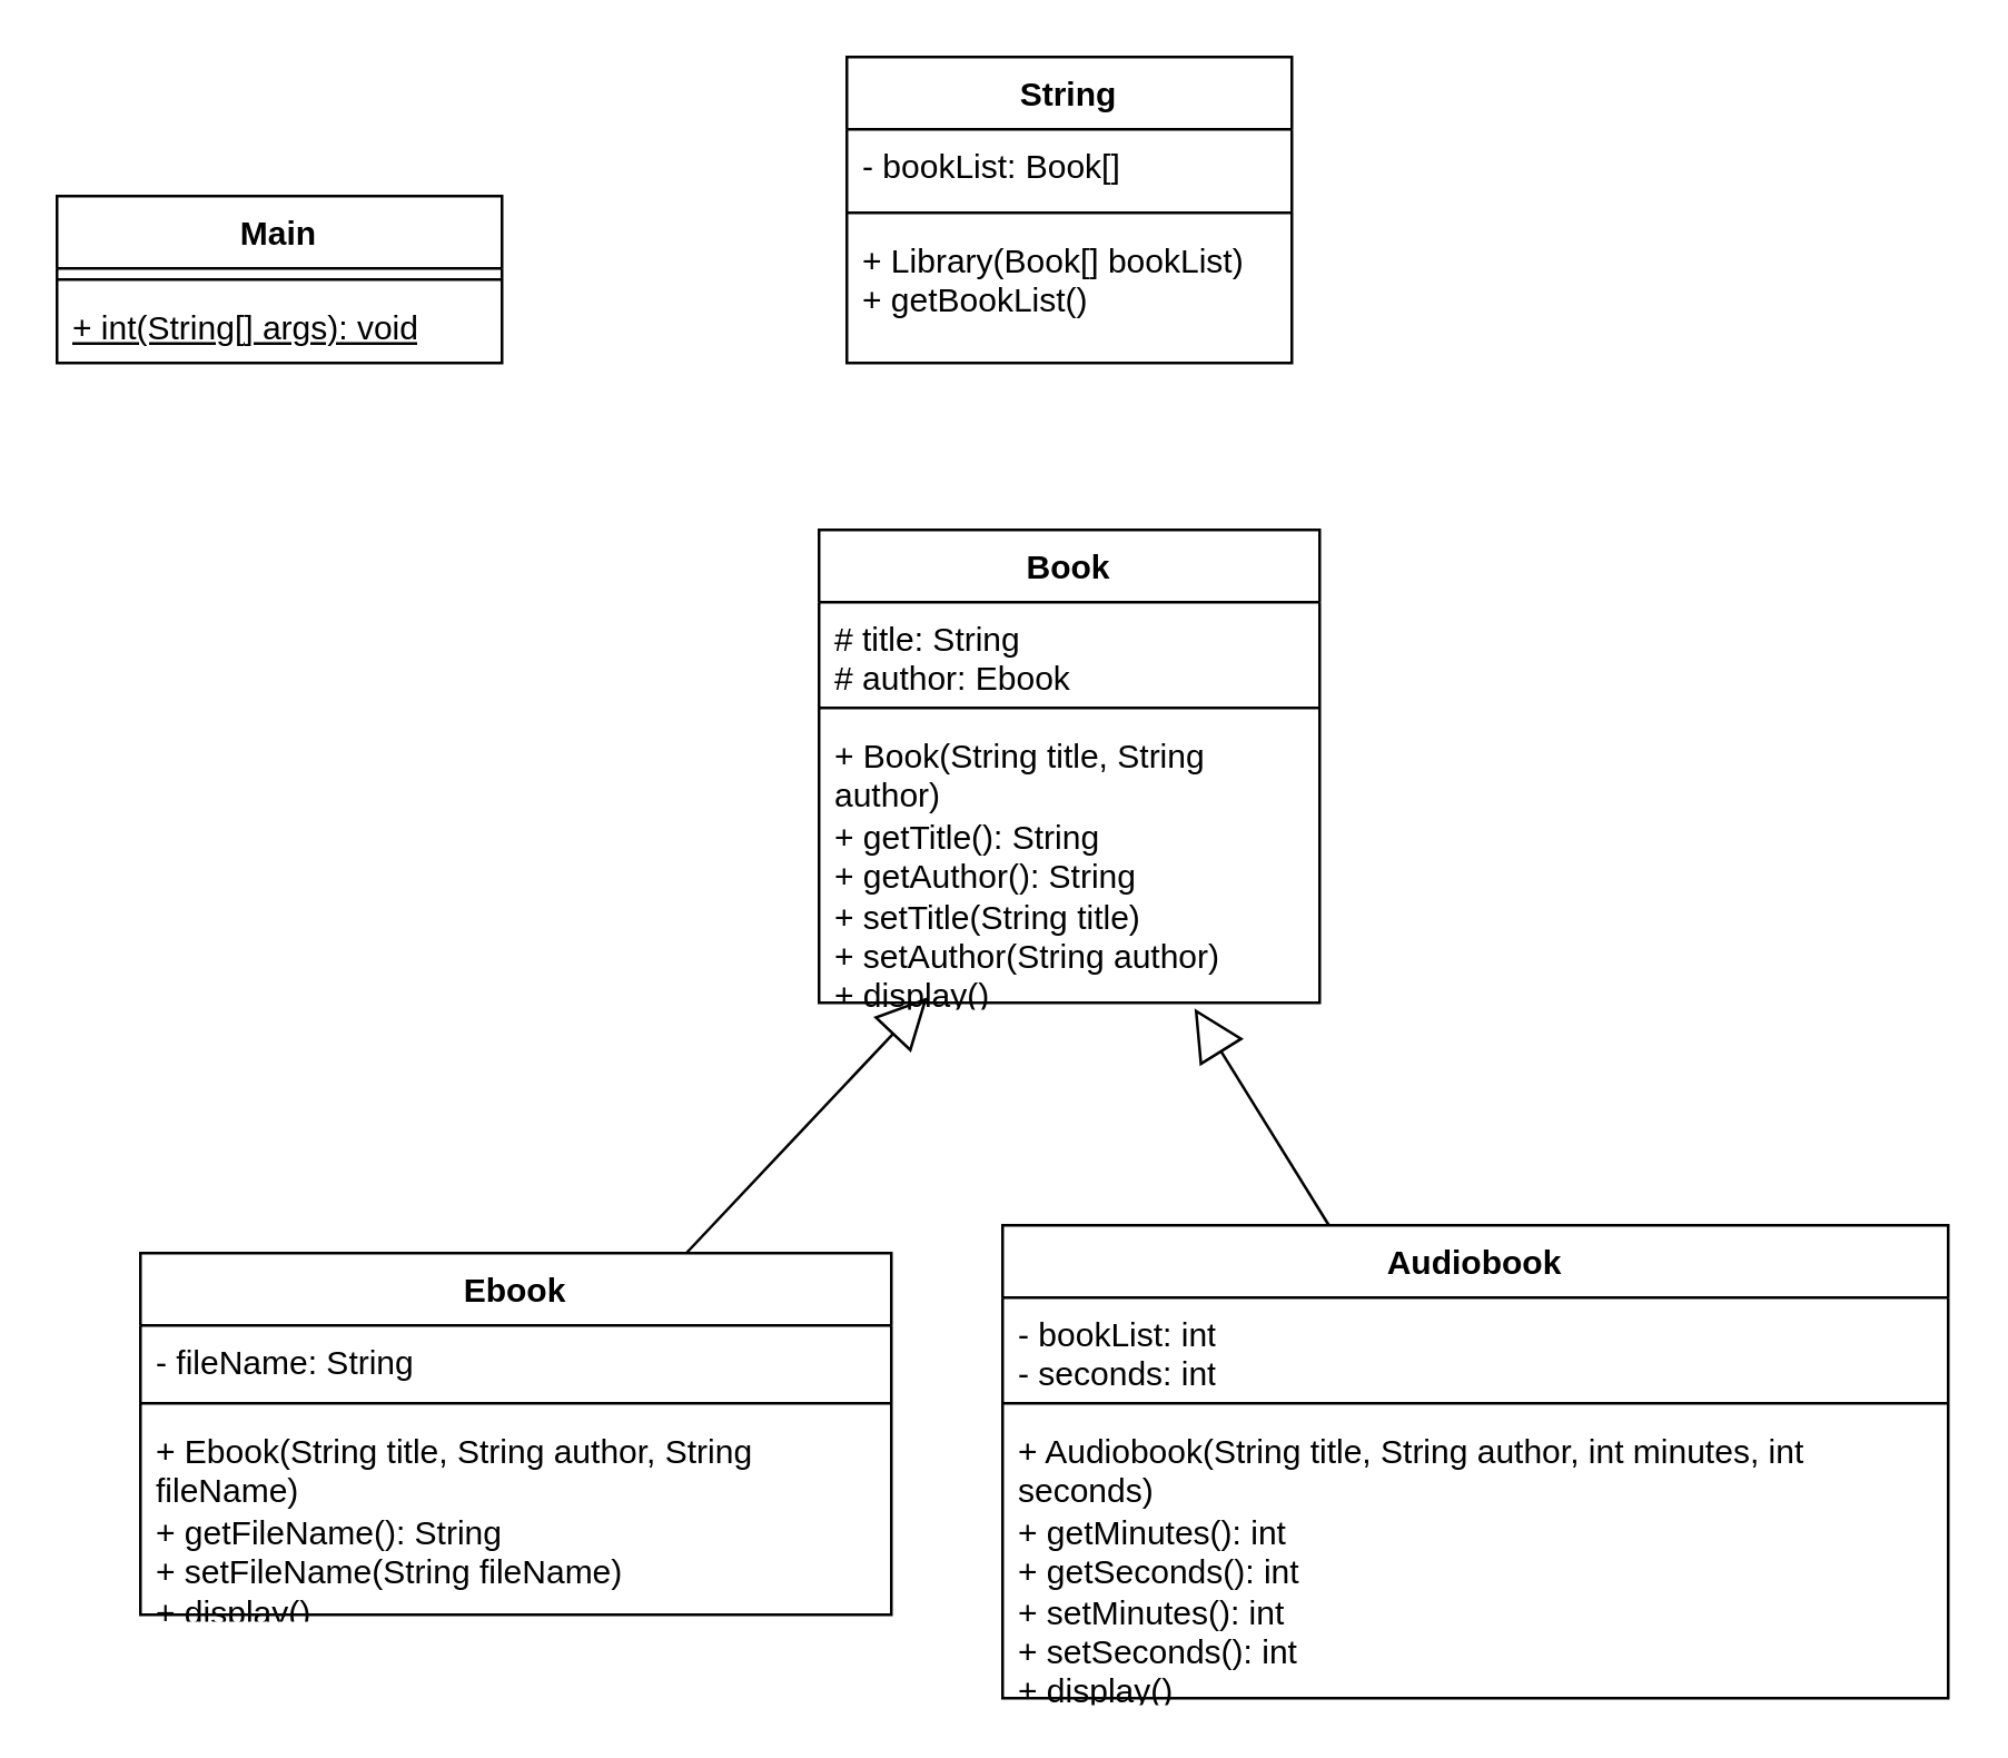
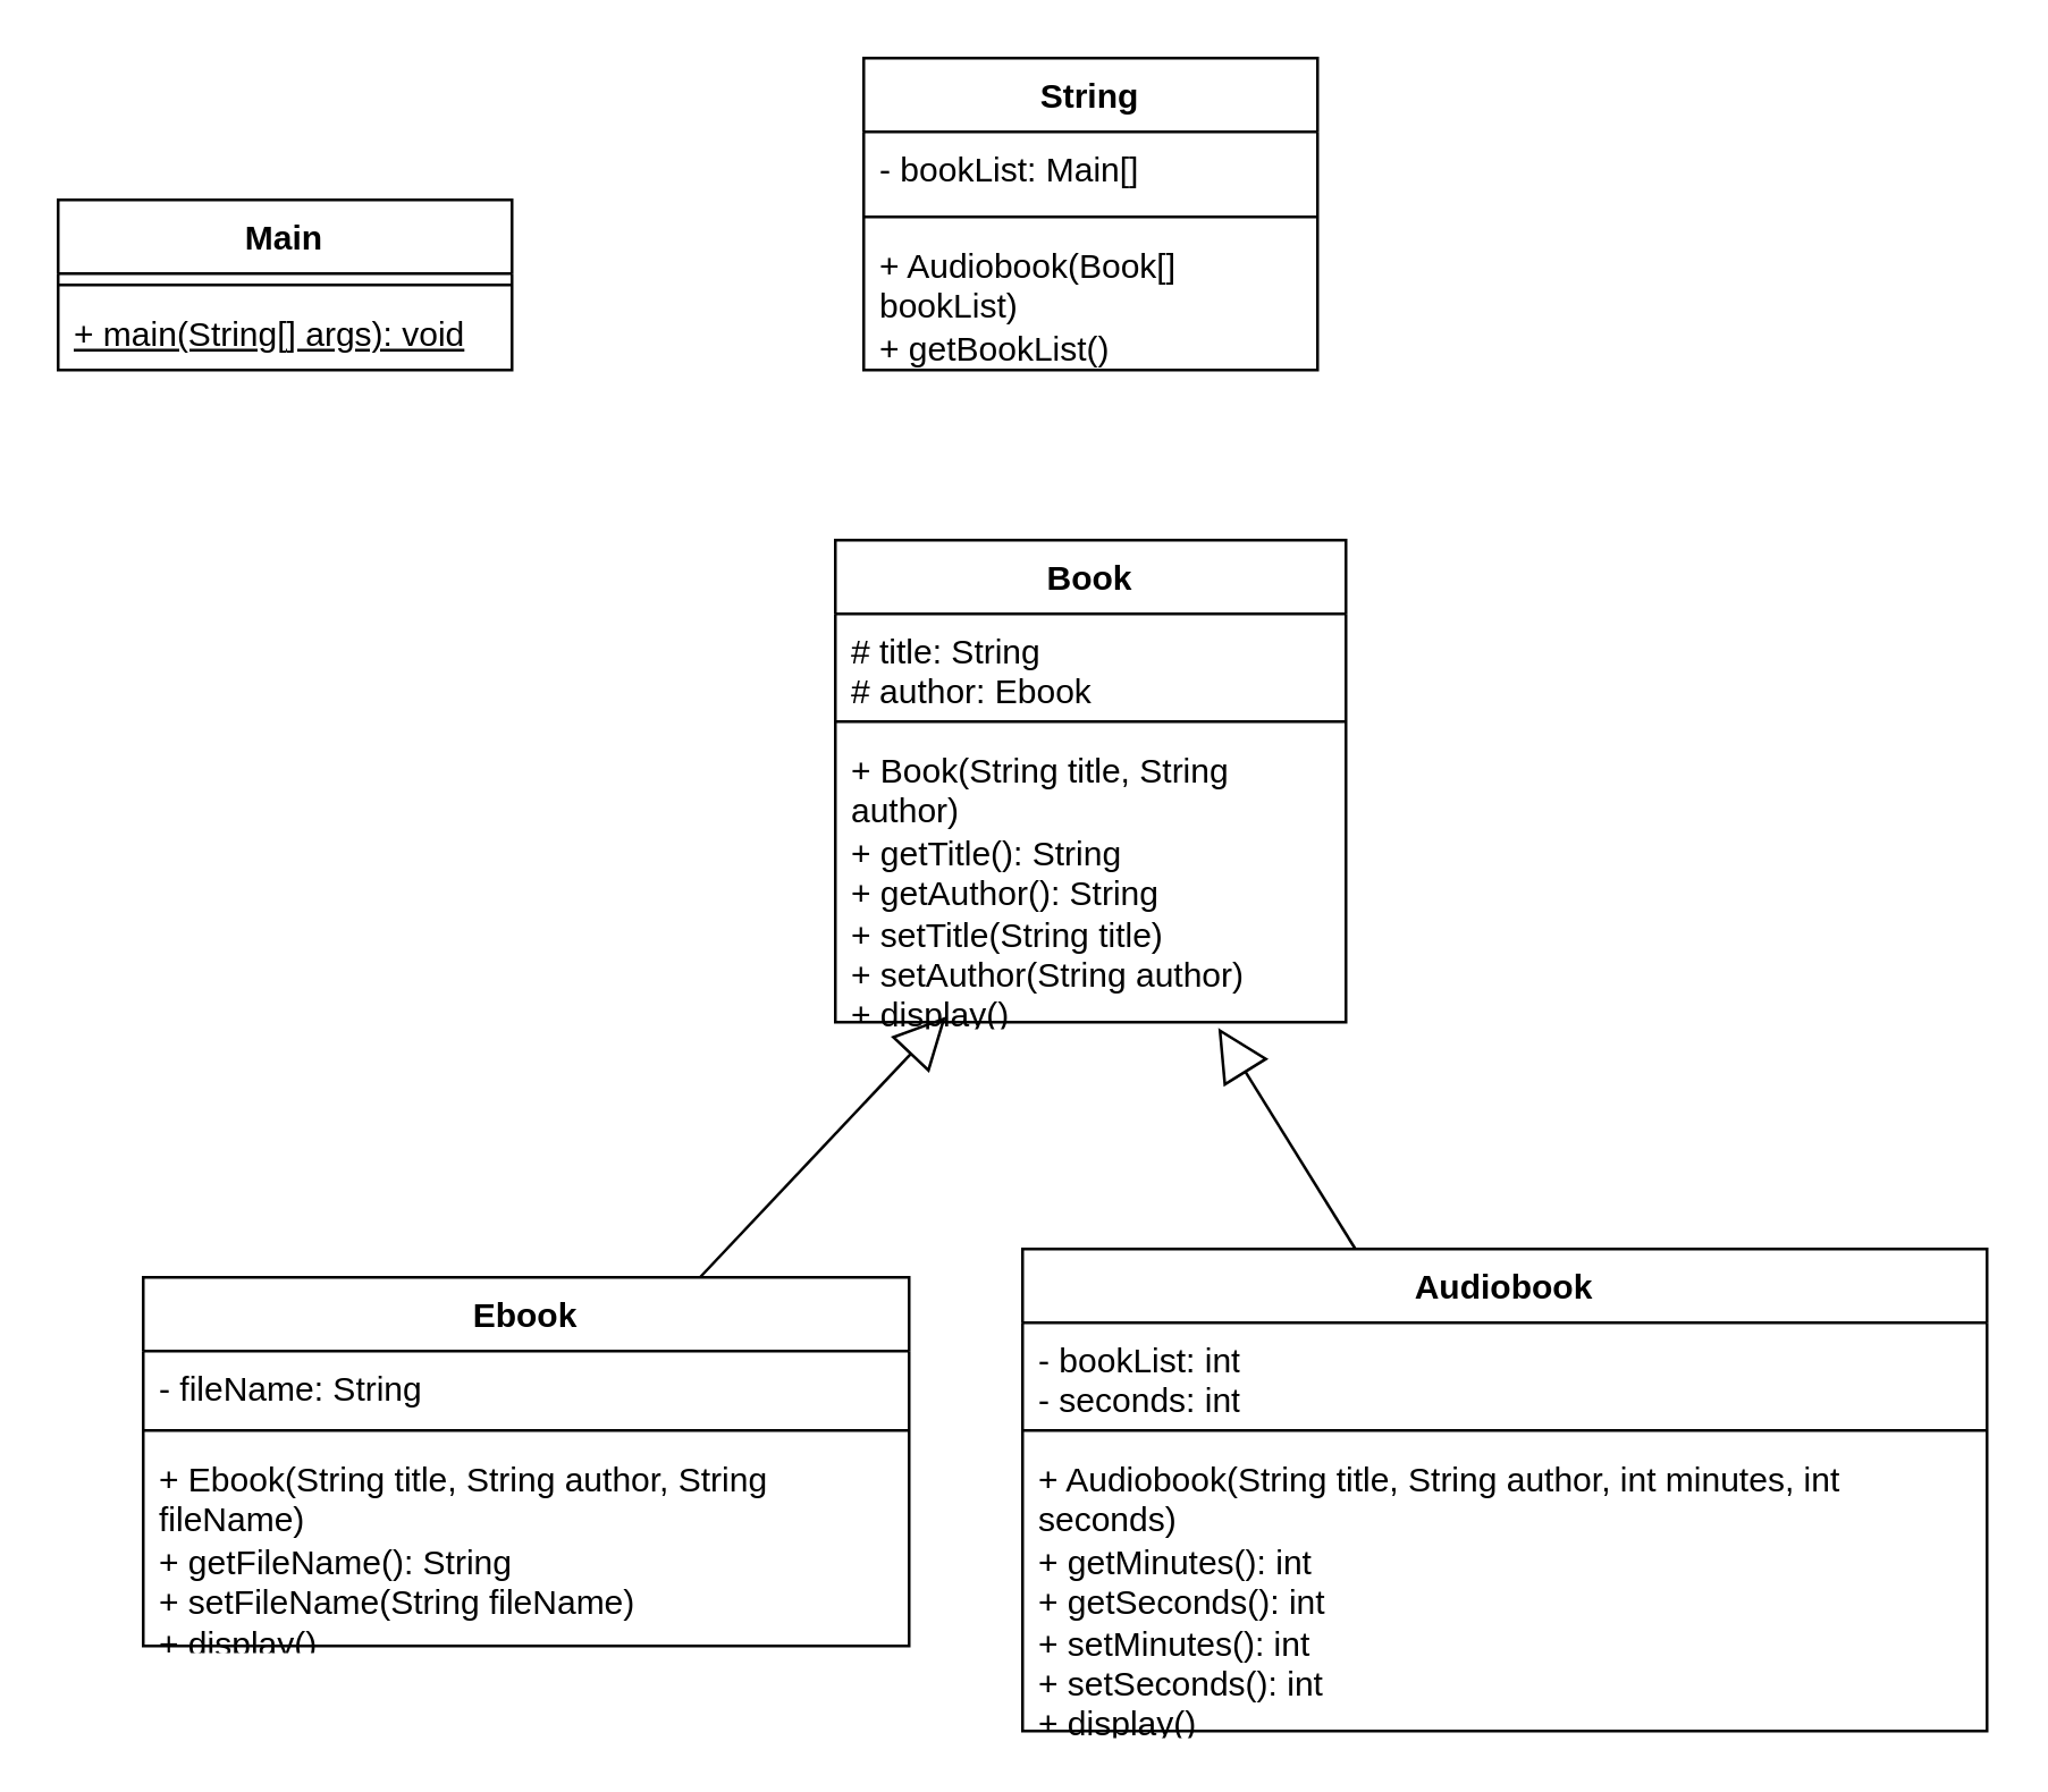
  <mxCell id="0" />
  <mxCell id="1" parent="0" />
  <mxCell id="2" value="String" style="swimlane;fontStyle=1;align=center;verticalAlign=top;childLayout=stackLayout;horizontal=1;startSize=26;horizontalStack=0;resizeParent=1;resizeParentMax=0;resizeLast=0;collapsible=1;marginBottom=0;whiteSpace=wrap;html=1;" vertex="1" parent="1"><mxGeometry x="304" y="20" width="160" height="110" as="geometry" /></mxCell>
- <mxCell id="3" value="&lt;div&gt;- bookList: Book[]&lt;/div&gt;" style="text;strokeColor=none;fillColor=none;align=left;verticalAlign=top;spacingLeft=4;spacingRight=4;overflow=hidden;rotatable=0;points=[[0,0.5],[1,0.5]];portConstraint=eastwest;whiteSpace=wrap;html=1;" vertex="1" parent="2"><mxGeometry y="26" width="160" height="26" as="geometry" /></mxCell>
+ <mxCell id="3" value="&lt;div&gt;- bookList: Main[]&lt;/div&gt;" style="text;strokeColor=none;fillColor=none;align=left;verticalAlign=top;spacingLeft=4;spacingRight=4;overflow=hidden;rotatable=0;points=[[0,0.5],[1,0.5]];portConstraint=eastwest;whiteSpace=wrap;html=1;" vertex="1" parent="2"><mxGeometry y="26" width="160" height="26" as="geometry" /></mxCell>
  <mxCell id="4" value="" style="line;strokeWidth=1;fillColor=none;align=left;verticalAlign=middle;spacingTop=-1;spacingLeft=3;spacingRight=3;rotatable=0;labelPosition=right;points=[];portConstraint=eastwest;strokeColor=inherit;" vertex="1" parent="2"><mxGeometry y="52" width="160" height="8" as="geometry" /></mxCell>
- <mxCell id="5" value="&lt;div&gt;+ Library(Book[] bookList)&lt;/div&gt;&lt;div&gt;+ getBookList()&lt;br&gt;&lt;/div&gt;" style="text;strokeColor=none;fillColor=none;align=left;verticalAlign=top;spacingLeft=4;spacingRight=4;overflow=hidden;rotatable=0;points=[[0,0.5],[1,0.5]];portConstraint=eastwest;whiteSpace=wrap;html=1;" vertex="1" parent="2"><mxGeometry y="60" width="160" height="50" as="geometry" /></mxCell>
+ <mxCell id="5" value="&lt;div&gt;+ Audiobook(Book[] bookList)&lt;/div&gt;&lt;div&gt;+ getBookList()&lt;br&gt;&lt;/div&gt;" style="text;strokeColor=none;fillColor=none;align=left;verticalAlign=top;spacingLeft=4;spacingRight=4;overflow=hidden;rotatable=0;points=[[0,0.5],[1,0.5]];portConstraint=eastwest;whiteSpace=wrap;html=1;" vertex="1" parent="2"><mxGeometry y="60" width="160" height="50" as="geometry" /></mxCell>
  <mxCell id="6" value="Main" style="swimlane;fontStyle=1;align=center;verticalAlign=top;childLayout=stackLayout;horizontal=1;startSize=26;horizontalStack=0;resizeParent=1;resizeParentMax=0;resizeLast=0;collapsible=1;marginBottom=0;whiteSpace=wrap;html=1;" vertex="1" parent="1"><mxGeometry x="20" y="70" width="160" height="60" as="geometry" /></mxCell>
  <mxCell id="7" value="" style="line;strokeWidth=1;fillColor=none;align=left;verticalAlign=middle;spacingTop=-1;spacingLeft=3;spacingRight=3;rotatable=0;labelPosition=right;points=[];portConstraint=eastwest;strokeColor=inherit;" vertex="1" parent="6"><mxGeometry y="26" width="160" height="8" as="geometry" /></mxCell>
- <mxCell id="8" value="&lt;u&gt;+ int(String[] args): void&lt;/u&gt;" style="text;strokeColor=none;fillColor=none;align=left;verticalAlign=top;spacingLeft=4;spacingRight=4;overflow=hidden;rotatable=0;points=[[0,0.5],[1,0.5]];portConstraint=eastwest;whiteSpace=wrap;html=1;" vertex="1" parent="6"><mxGeometry y="34" width="160" height="26" as="geometry" /></mxCell>
+ <mxCell id="8" value="&lt;u&gt;+ main(String[] args): void&lt;/u&gt;" style="text;strokeColor=none;fillColor=none;align=left;verticalAlign=top;spacingLeft=4;spacingRight=4;overflow=hidden;rotatable=0;points=[[0,0.5],[1,0.5]];portConstraint=eastwest;whiteSpace=wrap;html=1;" vertex="1" parent="6"><mxGeometry y="34" width="160" height="26" as="geometry" /></mxCell>
  <mxCell id="9" value="Book" style="swimlane;fontStyle=1;align=center;verticalAlign=top;childLayout=stackLayout;horizontal=1;startSize=26;horizontalStack=0;resizeParent=1;resizeParentMax=0;resizeLast=0;collapsible=1;marginBottom=0;whiteSpace=wrap;html=1;" vertex="1" parent="1"><mxGeometry x="294" y="190" width="180" height="170" as="geometry" /></mxCell>
  <mxCell id="10" value="&lt;div&gt;# title: String&lt;/div&gt;&lt;div&gt;# author: Ebook&lt;br&gt;&lt;/div&gt;" style="text;strokeColor=none;fillColor=none;align=left;verticalAlign=top;spacingLeft=4;spacingRight=4;overflow=hidden;rotatable=0;points=[[0,0.5],[1,0.5]];portConstraint=eastwest;whiteSpace=wrap;html=1;" vertex="1" parent="9"><mxGeometry y="26" width="180" height="34" as="geometry" /></mxCell>
  <mxCell id="11" value="" style="line;strokeWidth=1;fillColor=none;align=left;verticalAlign=middle;spacingTop=-1;spacingLeft=3;spacingRight=3;rotatable=0;labelPosition=right;points=[];portConstraint=eastwest;strokeColor=inherit;" vertex="1" parent="9"><mxGeometry y="60" width="180" height="8" as="geometry" /></mxCell>
  <mxCell id="12" value="&lt;div&gt;+ Book(String title, String author)&lt;/div&gt;&lt;div&gt;+ getTitle(): String&lt;/div&gt;&lt;div&gt;+ getAuthor(): String&lt;/div&gt;&lt;div&gt;+ setTitle(String title)&lt;/div&gt;&lt;div&gt;+ setAuthor(String author)&lt;/div&gt;&lt;div&gt;+ display()&lt;br&gt;&lt;/div&gt;" style="text;strokeColor=none;fillColor=none;align=left;verticalAlign=top;spacingLeft=4;spacingRight=4;overflow=hidden;rotatable=0;points=[[0,0.5],[1,0.5]];portConstraint=eastwest;whiteSpace=wrap;html=1;" vertex="1" parent="9"><mxGeometry y="68" width="180" height="102" as="geometry" /></mxCell>
  <mxCell id="13" value="Ebook" style="swimlane;fontStyle=1;align=center;verticalAlign=top;childLayout=stackLayout;horizontal=1;startSize=26;horizontalStack=0;resizeParent=1;resizeParentMax=0;resizeLast=0;collapsible=1;marginBottom=0;whiteSpace=wrap;html=1;" vertex="1" parent="1"><mxGeometry x="50" y="450" width="270" height="130" as="geometry" /></mxCell>
  <mxCell id="14" value="- fileName: String" style="text;strokeColor=none;fillColor=none;align=left;verticalAlign=top;spacingLeft=4;spacingRight=4;overflow=hidden;rotatable=0;points=[[0,0.5],[1,0.5]];portConstraint=eastwest;whiteSpace=wrap;html=1;" vertex="1" parent="13"><mxGeometry y="26" width="270" height="24" as="geometry" /></mxCell>
  <mxCell id="15" value="" style="line;strokeWidth=1;fillColor=none;align=left;verticalAlign=middle;spacingTop=-1;spacingLeft=3;spacingRight=3;rotatable=0;labelPosition=right;points=[];portConstraint=eastwest;strokeColor=inherit;" vertex="1" parent="13"><mxGeometry y="50" width="270" height="8" as="geometry" /></mxCell>
  <mxCell id="16" value="&lt;div&gt;+ Ebook(String title, String author, String fileName)&lt;/div&gt;&lt;div&gt;+ getFileName(): String&lt;/div&gt;&lt;div&gt;+ setFileName(String fileName)&lt;/div&gt;&lt;div&gt;+ display()&lt;br&gt;&lt;/div&gt;" style="text;strokeColor=none;fillColor=none;align=left;verticalAlign=top;spacingLeft=4;spacingRight=4;overflow=hidden;rotatable=0;points=[[0,0.5],[1,0.5]];portConstraint=eastwest;whiteSpace=wrap;html=1;" vertex="1" parent="13"><mxGeometry y="58" width="270" height="72" as="geometry" /></mxCell>
  <mxCell id="17" value="Audiobook" style="swimlane;fontStyle=1;align=center;verticalAlign=top;childLayout=stackLayout;horizontal=1;startSize=26;horizontalStack=0;resizeParent=1;resizeParentMax=0;resizeLast=0;collapsible=1;marginBottom=0;whiteSpace=wrap;html=1;" vertex="1" parent="1"><mxGeometry x="360" y="440" width="340" height="170" as="geometry" /></mxCell>
  <mxCell id="18" value="&lt;div&gt;- bookList: int&lt;/div&gt;&lt;div&gt;- seconds: int&lt;br&gt;&lt;/div&gt;" style="text;strokeColor=none;fillColor=none;align=left;verticalAlign=top;spacingLeft=4;spacingRight=4;overflow=hidden;rotatable=0;points=[[0,0.5],[1,0.5]];portConstraint=eastwest;whiteSpace=wrap;html=1;" vertex="1" parent="17"><mxGeometry y="26" width="340" height="34" as="geometry" /></mxCell>
  <mxCell id="19" value="" style="line;strokeWidth=1;fillColor=none;align=left;verticalAlign=middle;spacingTop=-1;spacingLeft=3;spacingRight=3;rotatable=0;labelPosition=right;points=[];portConstraint=eastwest;strokeColor=inherit;" vertex="1" parent="17"><mxGeometry y="60" width="340" height="8" as="geometry" /></mxCell>
  <mxCell id="20" value="&lt;div&gt;+ Audiobook(String title, String author, int minutes, int seconds)&lt;/div&gt;&lt;div&gt;+ getMinutes(): int&lt;/div&gt;&lt;div&gt;+ getSeconds(): int&lt;/div&gt;&lt;div&gt;+ setMinutes(): int&lt;/div&gt;&lt;div&gt;+ setSeconds(): int&lt;/div&gt;&lt;div&gt;+ display()&lt;br&gt;&lt;/div&gt;" style="text;strokeColor=none;fillColor=none;align=left;verticalAlign=top;spacingLeft=4;spacingRight=4;overflow=hidden;rotatable=0;points=[[0,0.5],[1,0.5]];portConstraint=eastwest;whiteSpace=wrap;html=1;" vertex="1" parent="17"><mxGeometry y="68" width="340" height="102" as="geometry" /></mxCell>
  <mxCell id="21" value="" style="endArrow=block;endSize=16;endFill=0;html=1;rounded=0;entryX=0.217;entryY=0.98;entryDx=0;entryDy=0;entryPerimeter=0;" edge="1" parent="1" source="13" target="12"><mxGeometry width="160" relative="1" as="geometry"><mxPoint x="470" y="310" as="sourcePoint" /><mxPoint x="630" y="310" as="targetPoint" /><mxPoint as="offset" /></mxGeometry></mxCell>
  <mxCell id="22" value="" style="endArrow=block;endSize=16;endFill=0;html=1;rounded=0;entryX=0.75;entryY=1.02;entryDx=0;entryDy=0;entryPerimeter=0;" edge="1" parent="1" source="17" target="12"><mxGeometry width="160" relative="1" as="geometry"><mxPoint x="220" y="340" as="sourcePoint" /><mxPoint x="380" y="340" as="targetPoint" /></mxGeometry></mxCell>
